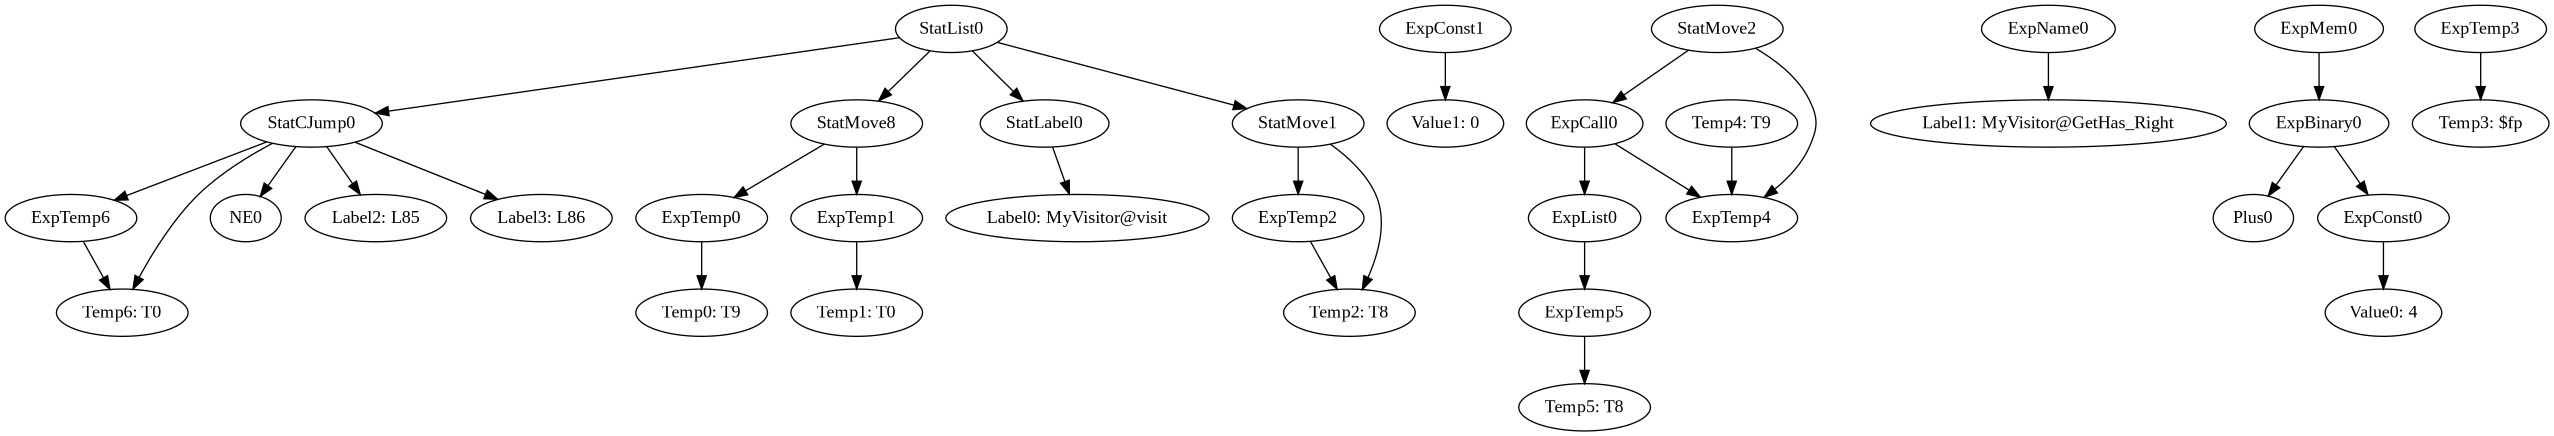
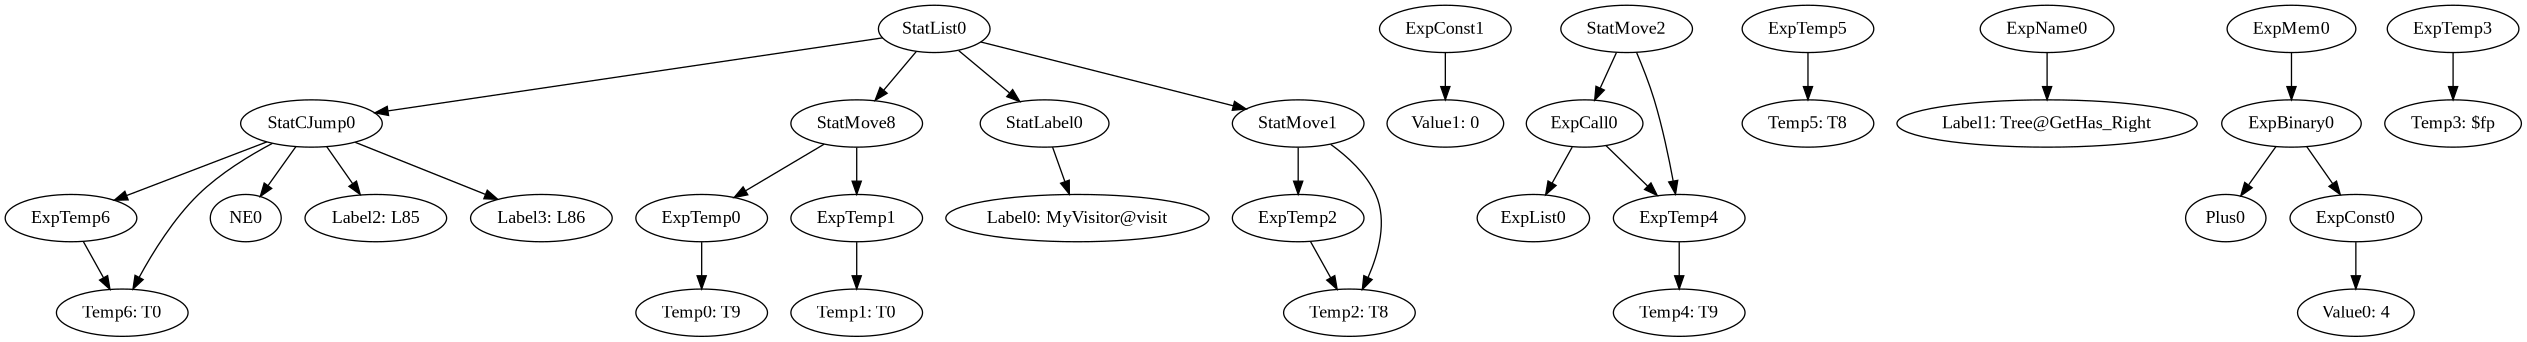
  digraph {
    fontname="Liberation Serif"
    ordering=out
    node [fontname="Liberation Serif"]
    edge [fontname="Liberation Serif"]
    ExpTemp6
    "Temp6: T0"
    StatCJump0
    NE0
    "Label2: L85"
    "Label3: L86"
    ExpConst1
    "Value1: 0"
    ExpList0
    ExpTemp5
    "Temp5: T8"
    ExpName0
-   "Label1: Tree@GetHas_Right" [label="Label1: MyVisitor@GetHas_Right"]
+   "Label1: Tree@GetHas_Right"
    ExpCall0
    ExpTemp4
    "Temp4: T9"
    ExpMem0
    ExpBinary0
    Plus0
    ExpConst0
    ExpTemp3
    "Temp3: $fp"
    "Value0: 4"
    n24 [label=StatMove8]
    ExpTemp0
    ExpTemp1
    "Temp0: T9"
    "Temp1: T0"
    StatList0
    StatLabel0
    StatMove1
    "Label0: MyVisitor@visit"
    ExpTemp2
    "Temp2: T8"
    StatMove2
    ExpTemp6 -> "Temp6: T0"
    StatCJump0 -> ExpTemp6
    StatCJump0 -> "Temp6: T0"
    StatCJump0 -> NE0
    StatCJump0 -> "Label2: L85"
    StatCJump0 -> "Label3: L86"
    ExpConst1 -> "Value1: 0"
-   ExpList0 -> ExpTemp5
    ExpTemp5 -> "Temp5: T8"
    ExpName0 -> "Label1: Tree@GetHas_Right"
    ExpCall0 -> ExpList0
    ExpCall0 -> ExpTemp4
-   "Temp4: T9" -> ExpTemp4
+   ExpTemp4 -> "Temp4: T9"
    ExpMem0 -> ExpBinary0
    ExpBinary0 -> Plus0
    ExpBinary0 -> ExpConst0
    ExpConst0 -> "Value0: 4"
    ExpTemp3 -> "Temp3: $fp"
    n24 -> ExpTemp0
    n24 -> ExpTemp1
    ExpTemp0 -> "Temp0: T9"
    ExpTemp1 -> "Temp1: T0"
    StatList0 -> StatCJump0
    StatList0 -> n24
    StatList0 -> StatLabel0
    StatList0 -> StatMove1
    StatLabel0 -> "Label0: MyVisitor@visit"
    StatMove1 -> ExpTemp2
    StatMove1 -> "Temp2: T8"
    ExpTemp2 -> "Temp2: T8"
    StatMove2 -> ExpCall0
    StatMove2 -> ExpTemp4
  }
